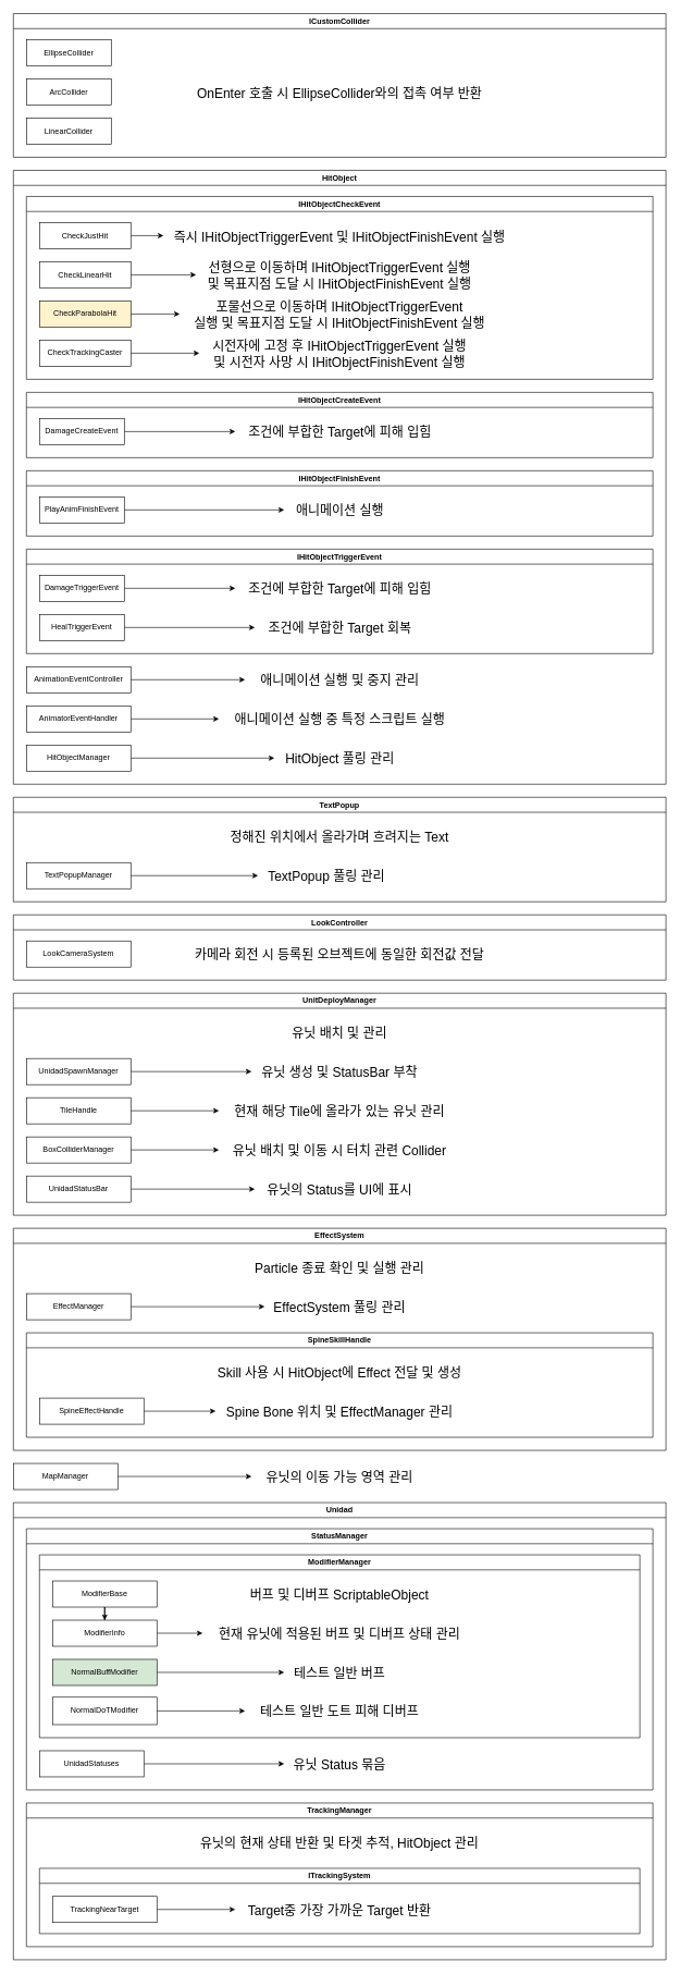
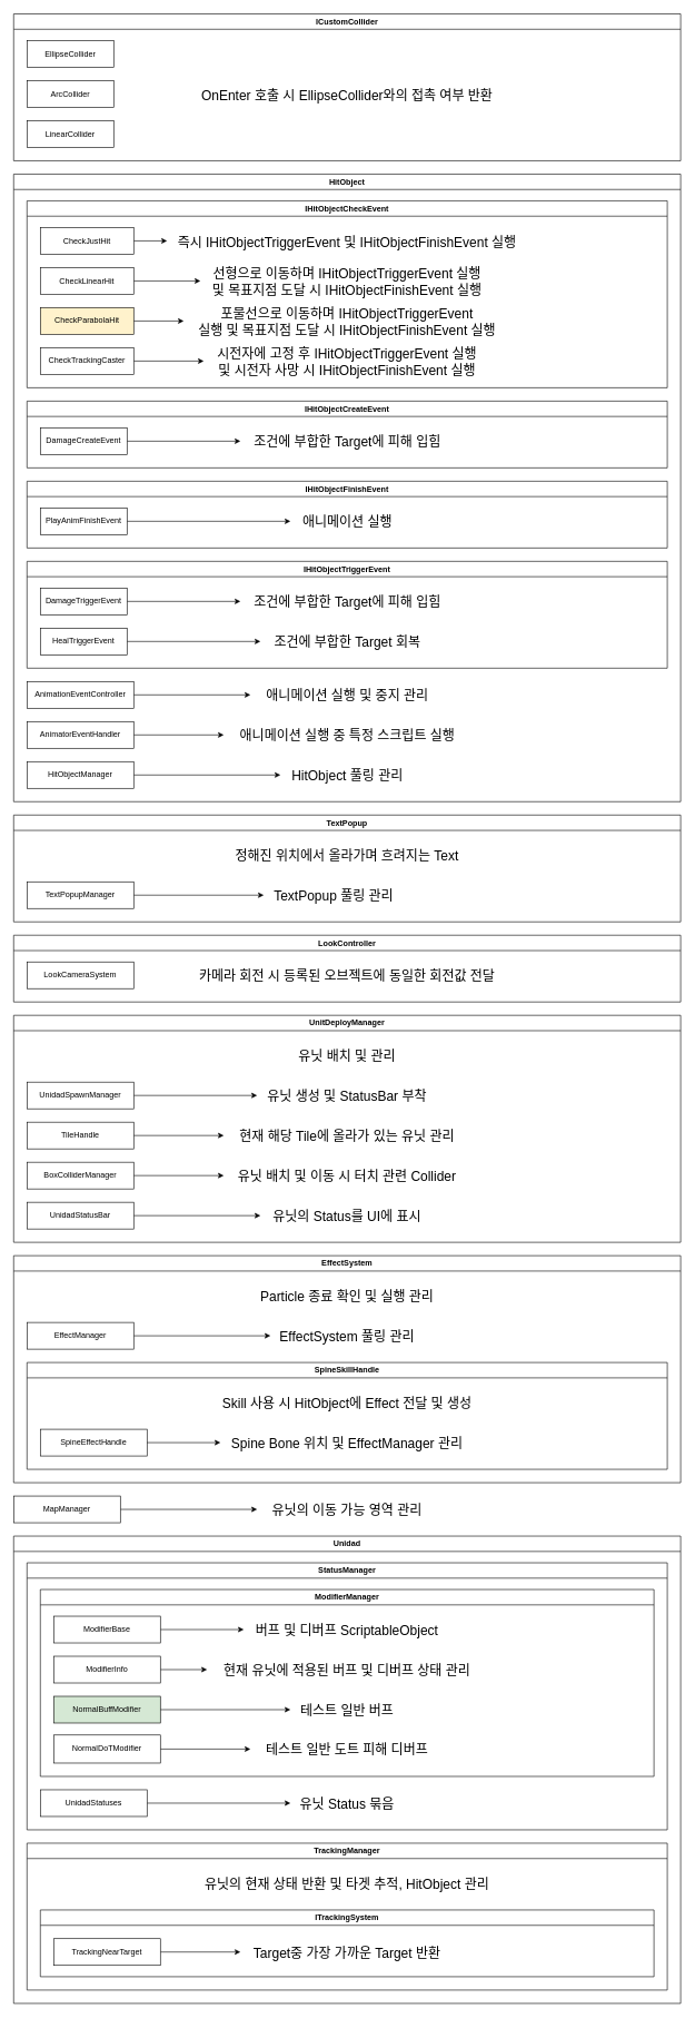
  <mxCell id="0" />
  <mxCell id="1" parent="0" />
  <mxCell id="2" value="ICustomCollider" style="swimlane;whiteSpace=wrap;html=1;" parent="1" vertex="1"><mxGeometry x="20" y="20" width="1000" height="220" as="geometry" /></mxCell>
  <mxCell id="3" value="EllipseCollider" style="rounded=0;whiteSpace=wrap;html=1;" parent="2" vertex="1"><mxGeometry x="20" y="40" width="130" height="40" as="geometry" /></mxCell>
  <mxCell id="4" value="LinearCollider" style="rounded=0;whiteSpace=wrap;html=1;" parent="2" vertex="1"><mxGeometry x="20" y="160" width="130" height="40" as="geometry" /></mxCell>
  <mxCell id="5" value="ArcCollider" style="rounded=0;whiteSpace=wrap;html=1;" parent="2" vertex="1"><mxGeometry x="20" y="100" width="130" height="40" as="geometry" /></mxCell>
  <mxCell id="6" value="OnEnter 호출 시 EllipseCollider와의 접촉 여부 반환" style="text;align=center;verticalAlign=middle;resizable=0;points=[];autosize=1;strokeColor=none;fillColor=none;fontSize=20;" parent="2" vertex="1"><mxGeometry x="260" y="100" width="480" height="40" as="geometry" /></mxCell>
  <mxCell id="7" value="HitObject" style="swimlane;whiteSpace=wrap;html=1;" parent="1" vertex="1"><mxGeometry x="20" y="260" width="1000" height="940" as="geometry" /></mxCell>
  <mxCell id="8" value="IHitObjectCheckEvent" style="swimlane;whiteSpace=wrap;html=1;" parent="7" vertex="1"><mxGeometry x="20" y="40" width="960" height="280" as="geometry" /></mxCell>
  <mxCell id="9" style="edgeStyle=orthogonalEdgeStyle;rounded=0;orthogonalLoop=1;jettySize=auto;html=1;" edge="1" parent="8" source="10" target="17"><mxGeometry relative="1" as="geometry" /></mxCell>
  <mxCell id="10" value="CheckJustHit" style="rounded=0;whiteSpace=wrap;html=1;" parent="8" vertex="1"><mxGeometry x="20" y="40" width="140" height="40" as="geometry" /></mxCell>
  <mxCell id="11" style="edgeStyle=orthogonalEdgeStyle;rounded=0;orthogonalLoop=1;jettySize=auto;html=1;" edge="1" parent="8" source="12" target="18"><mxGeometry relative="1" as="geometry" /></mxCell>
  <mxCell id="12" value="CheckLinearHit" style="rounded=0;whiteSpace=wrap;html=1;" parent="8" vertex="1"><mxGeometry x="20" y="100" width="140" height="40" as="geometry" /></mxCell>
  <mxCell id="13" style="edgeStyle=orthogonalEdgeStyle;rounded=0;orthogonalLoop=1;jettySize=auto;html=1;" edge="1" parent="8" source="14" target="19"><mxGeometry relative="1" as="geometry" /></mxCell>
  <mxCell id="14" value="CheckParabolaHit" style="rounded=0;whiteSpace=wrap;html=1;fillColor=#fff2cc;" parent="8" vertex="1"><mxGeometry x="20" y="160" width="140" height="40" as="geometry" /></mxCell>
  <mxCell id="15" style="edgeStyle=orthogonalEdgeStyle;rounded=0;orthogonalLoop=1;jettySize=auto;html=1;" edge="1" parent="8" source="16" target="20"><mxGeometry relative="1" as="geometry" /></mxCell>
  <mxCell id="16" value="CheckTrackingCaster" style="rounded=0;whiteSpace=wrap;html=1;" parent="8" vertex="1"><mxGeometry x="20" y="220" width="140" height="40" as="geometry" /></mxCell>
  <mxCell id="17" value="즉시 IHitObjectTriggerEvent 및 IHitObjectFinishEvent 실행" style="text;align=center;verticalAlign=middle;resizable=0;points=[];autosize=1;strokeColor=none;fillColor=none;fontSize=20;" parent="8" vertex="1"><mxGeometry x="210" y="40" width="540" height="40" as="geometry" /></mxCell>
  <mxCell id="18" value="선형으로 이동하며 IHitObjectTriggerEvent 실행&#10;및 목표지점 도달 시 IHitObjectFinishEvent 실행" style="text;align=center;verticalAlign=middle;resizable=0;points=[];autosize=1;strokeColor=none;fillColor=none;fontSize=20;" parent="8" vertex="1"><mxGeometry x="260" y="90" width="440" height="60" as="geometry" /></mxCell>
  <mxCell id="19" value="포물선으로 이동하며 IHitObjectTriggerEvent&#10;실행 및 목표지점 도달 시 IHitObjectFinishEvent 실행" style="text;align=center;verticalAlign=middle;resizable=0;points=[];autosize=1;strokeColor=none;fillColor=none;fontSize=20;" parent="8" vertex="1"><mxGeometry x="235" y="150" width="490" height="60" as="geometry" /></mxCell>
  <mxCell id="20" value="시전자에 고정 후 IHitObjectTriggerEvent 실행&#10;및 시전자 사망 시 IHitObjectFinishEvent 실행" style="text;align=center;verticalAlign=middle;resizable=0;points=[];autosize=1;strokeColor=none;fillColor=none;fontSize=20;" parent="8" vertex="1"><mxGeometry x="265" y="210" width="430" height="60" as="geometry" /></mxCell>
  <mxCell id="21" value="IHitObjectCreateEvent" style="swimlane;whiteSpace=wrap;html=1;" parent="7" vertex="1"><mxGeometry x="20" y="340" width="960" height="100" as="geometry" /></mxCell>
  <mxCell id="22" style="edgeStyle=orthogonalEdgeStyle;rounded=0;orthogonalLoop=1;jettySize=auto;html=1;" edge="1" parent="21" source="23" target="24"><mxGeometry relative="1" as="geometry" /></mxCell>
  <mxCell id="23" value="DamageCreateEvent" style="rounded=0;whiteSpace=wrap;html=1;" parent="21" vertex="1"><mxGeometry x="20" y="40" width="130" height="40" as="geometry" /></mxCell>
  <mxCell id="24" value="&lt;span style=&quot;font-size: 20px;&quot;&gt;조건에 부합한 Target에 피해 입힘&lt;/span&gt;" style="text;html=1;align=center;verticalAlign=middle;resizable=0;points=[];autosize=1;strokeColor=none;fillColor=none;" parent="21" vertex="1"><mxGeometry x="320" y="40" width="320" height="40" as="geometry" /></mxCell>
  <mxCell id="25" value="IHitObjectFinishEvent" style="swimlane;whiteSpace=wrap;html=1;" parent="7" vertex="1"><mxGeometry x="20" y="460" width="960" height="100" as="geometry" /></mxCell>
  <mxCell id="26" style="edgeStyle=orthogonalEdgeStyle;rounded=0;orthogonalLoop=1;jettySize=auto;html=1;" edge="1" parent="25" source="27" target="28"><mxGeometry relative="1" as="geometry" /></mxCell>
  <mxCell id="27" value="PlayAnimFinishEvent" style="rounded=0;whiteSpace=wrap;html=1;" parent="25" vertex="1"><mxGeometry x="20" y="40" width="130" height="40" as="geometry" /></mxCell>
  <mxCell id="28" value="&lt;span style=&quot;font-size: 20px;&quot;&gt;애니메이션 실행&lt;/span&gt;" style="text;html=1;align=center;verticalAlign=middle;resizable=0;points=[];autosize=1;strokeColor=none;fillColor=none;" parent="25" vertex="1"><mxGeometry x="395" y="40" width="170" height="40" as="geometry" /></mxCell>
  <mxCell id="29" value="IHitObjectTriggerEvent" style="swimlane;whiteSpace=wrap;html=1;" parent="7" vertex="1"><mxGeometry x="20" y="580" width="960" height="160" as="geometry" /></mxCell>
  <mxCell id="30" style="edgeStyle=orthogonalEdgeStyle;rounded=0;orthogonalLoop=1;jettySize=auto;html=1;" edge="1" parent="29" source="31" target="34"><mxGeometry relative="1" as="geometry" /></mxCell>
  <mxCell id="31" value="DamageTriggerEvent" style="rounded=0;whiteSpace=wrap;html=1;" parent="29" vertex="1"><mxGeometry x="20" y="40" width="130" height="40" as="geometry" /></mxCell>
  <mxCell id="32" style="edgeStyle=orthogonalEdgeStyle;rounded=0;orthogonalLoop=1;jettySize=auto;html=1;" edge="1" parent="29" source="33" target="35"><mxGeometry relative="1" as="geometry" /></mxCell>
  <mxCell id="33" value="HealTriggerEvent" style="rounded=0;whiteSpace=wrap;html=1;" parent="29" vertex="1"><mxGeometry x="20" y="100" width="130" height="40" as="geometry" /></mxCell>
  <mxCell id="34" value="&lt;span style=&quot;font-size: 20px;&quot;&gt;조건에 부합한 Target에 피해 입힘&lt;/span&gt;" style="text;html=1;align=center;verticalAlign=middle;resizable=0;points=[];autosize=1;strokeColor=none;fillColor=none;" parent="29" vertex="1"><mxGeometry x="320" y="40" width="320" height="40" as="geometry" /></mxCell>
  <mxCell id="35" value="&lt;span style=&quot;font-size: 20px;&quot;&gt;조건에 부합한 Target 회복&lt;/span&gt;" style="text;html=1;align=center;verticalAlign=middle;resizable=0;points=[];autosize=1;strokeColor=none;fillColor=none;" parent="29" vertex="1"><mxGeometry x="350" y="100" width="260" height="40" as="geometry" /></mxCell>
  <mxCell id="36" style="edgeStyle=orthogonalEdgeStyle;rounded=0;orthogonalLoop=1;jettySize=auto;html=1;" edge="1" parent="7" source="37" target="42"><mxGeometry relative="1" as="geometry" /></mxCell>
  <mxCell id="37" value="AnimationEventController" style="rounded=0;whiteSpace=wrap;html=1;" parent="7" vertex="1"><mxGeometry x="20" y="760" width="160" height="40" as="geometry" /></mxCell>
  <mxCell id="38" style="edgeStyle=orthogonalEdgeStyle;rounded=0;orthogonalLoop=1;jettySize=auto;html=1;" edge="1" parent="7" source="39" target="43"><mxGeometry relative="1" as="geometry" /></mxCell>
  <mxCell id="39" value="AnimatorEventHandler" style="rounded=0;whiteSpace=wrap;html=1;" parent="7" vertex="1"><mxGeometry x="20" y="820" width="160" height="40" as="geometry" /></mxCell>
  <mxCell id="40" style="edgeStyle=orthogonalEdgeStyle;rounded=0;orthogonalLoop=1;jettySize=auto;html=1;" edge="1" parent="7" source="41" target="44"><mxGeometry relative="1" as="geometry" /></mxCell>
  <mxCell id="41" value="HitObjectManager" style="rounded=0;whiteSpace=wrap;html=1;" parent="7" vertex="1"><mxGeometry x="20" y="880" width="160" height="40" as="geometry" /></mxCell>
  <mxCell id="42" value="&lt;span style=&quot;font-size: 20px;&quot;&gt;애니메이션 실행 및 중지 관리&lt;/span&gt;" style="text;html=1;align=center;verticalAlign=middle;resizable=0;points=[];autosize=1;strokeColor=none;fillColor=none;" parent="7" vertex="1"><mxGeometry x="355" y="760" width="290" height="40" as="geometry" /></mxCell>
  <mxCell id="43" value="&lt;span style=&quot;font-size: 20px;&quot;&gt;애니메이션 실행 중 특정 스크립트 실행&lt;/span&gt;" style="text;html=1;align=center;verticalAlign=middle;resizable=0;points=[];autosize=1;strokeColor=none;fillColor=none;" parent="7" vertex="1"><mxGeometry x="315" y="820" width="370" height="40" as="geometry" /></mxCell>
  <mxCell id="44" value="&lt;span style=&quot;font-size: 20px;&quot;&gt;HitObject 풀링 관리&lt;/span&gt;" style="text;html=1;align=center;verticalAlign=middle;resizable=0;points=[];autosize=1;strokeColor=none;fillColor=none;" parent="7" vertex="1"><mxGeometry x="400" y="880" width="200" height="40" as="geometry" /></mxCell>
  <mxCell id="45" value="TextPopup" style="swimlane;whiteSpace=wrap;html=1;" vertex="1" parent="1"><mxGeometry x="20" y="1220" width="1000" height="160" as="geometry" /></mxCell>
  <mxCell id="46" style="edgeStyle=orthogonalEdgeStyle;rounded=0;orthogonalLoop=1;jettySize=auto;html=1;" edge="1" parent="45" source="47" target="49"><mxGeometry relative="1" as="geometry" /></mxCell>
  <mxCell id="47" value="TextPopupManager" style="rounded=0;whiteSpace=wrap;html=1;" vertex="1" parent="45"><mxGeometry x="20" y="100" width="160" height="40" as="geometry" /></mxCell>
  <mxCell id="48" value="정해진 위치에서 올라가며 흐려지는 Text" style="text;align=center;verticalAlign=middle;resizable=0;points=[];autosize=1;strokeColor=none;fillColor=none;fontSize=20;" vertex="1" parent="45"><mxGeometry x="310" y="40" width="380" height="40" as="geometry" /></mxCell>
  <mxCell id="49" value="TextPopup 풀링 관리" style="text;align=center;verticalAlign=middle;resizable=0;points=[];autosize=1;strokeColor=none;fillColor=none;fontSize=20;" vertex="1" parent="45"><mxGeometry x="375" y="100" width="210" height="40" as="geometry" /></mxCell>
  <mxCell id="50" style="edgeStyle=orthogonalEdgeStyle;rounded=0;orthogonalLoop=1;jettySize=auto;html=1;" edge="1" parent="1" source="51" target="103"><mxGeometry relative="1" as="geometry" /></mxCell>
  <mxCell id="51" value="MapManager" style="rounded=0;whiteSpace=wrap;html=1;" vertex="1" parent="1"><mxGeometry x="20" y="2240" width="160" height="40" as="geometry" /></mxCell>
  <mxCell id="52" value="LookController" style="swimlane;whiteSpace=wrap;html=1;" vertex="1" parent="1"><mxGeometry x="20" y="1400" width="1000" height="100" as="geometry" /></mxCell>
  <mxCell id="53" value="LookCameraSystem" style="rounded=0;whiteSpace=wrap;html=1;" vertex="1" parent="52"><mxGeometry x="20" y="40" width="160" height="40" as="geometry" /></mxCell>
  <mxCell id="54" value="카메라 회전 시 등록된 오브젝트에 동일한 회전값 전달" style="text;align=center;verticalAlign=middle;resizable=0;points=[];autosize=1;strokeColor=none;fillColor=none;fontSize=20;" vertex="1" parent="52"><mxGeometry x="250" y="40" width="500" height="40" as="geometry" /></mxCell>
  <mxCell id="55" value="UnitDeployManager" style="swimlane;whiteSpace=wrap;html=1;" vertex="1" parent="1"><mxGeometry x="20" y="1520" width="1000" height="340" as="geometry" /></mxCell>
  <mxCell id="56" style="edgeStyle=orthogonalEdgeStyle;rounded=0;orthogonalLoop=1;jettySize=auto;html=1;" edge="1" parent="55" source="57" target="60"><mxGeometry relative="1" as="geometry" /></mxCell>
  <mxCell id="57" value="UnidadSpawnManager" style="rounded=0;whiteSpace=wrap;html=1;" vertex="1" parent="55"><mxGeometry x="20" y="100" width="160" height="40" as="geometry" /></mxCell>
  <mxCell id="58" style="edgeStyle=orthogonalEdgeStyle;rounded=0;orthogonalLoop=1;jettySize=auto;html=1;" edge="1" parent="55" source="59" target="61"><mxGeometry relative="1" as="geometry" /></mxCell>
  <mxCell id="59" value="TileHandle" style="rounded=0;whiteSpace=wrap;html=1;" vertex="1" parent="55"><mxGeometry x="20" y="160" width="160" height="40" as="geometry" /></mxCell>
  <mxCell id="60" value="유닛 생성 및 StatusBar 부착" style="text;align=center;verticalAlign=middle;resizable=0;points=[];autosize=1;strokeColor=none;fillColor=none;fontSize=20;" vertex="1" parent="55"><mxGeometry x="365" y="100" width="270" height="40" as="geometry" /></mxCell>
  <mxCell id="61" value="현재 해당 Tile에 올라가 있는 유닛 관리" style="text;align=center;verticalAlign=middle;resizable=0;points=[];autosize=1;strokeColor=none;fillColor=none;fontSize=20;" vertex="1" parent="55"><mxGeometry x="315" y="160" width="370" height="40" as="geometry" /></mxCell>
  <mxCell id="62" value="유닛 배치 및 관리" style="text;align=center;verticalAlign=middle;resizable=0;points=[];autosize=1;strokeColor=none;fillColor=none;fontSize=20;" vertex="1" parent="55"><mxGeometry x="410" y="40" width="180" height="40" as="geometry" /></mxCell>
  <mxCell id="63" style="edgeStyle=orthogonalEdgeStyle;rounded=0;orthogonalLoop=1;jettySize=auto;html=1;" edge="1" parent="55" source="64" target="67"><mxGeometry relative="1" as="geometry" /></mxCell>
  <mxCell id="64" value="BoxColliderManager" style="rounded=0;whiteSpace=wrap;html=1;" vertex="1" parent="55"><mxGeometry x="20" y="220" width="160" height="40" as="geometry" /></mxCell>
  <mxCell id="65" style="edgeStyle=orthogonalEdgeStyle;rounded=0;orthogonalLoop=1;jettySize=auto;html=1;" edge="1" parent="55" source="66" target="68"><mxGeometry relative="1" as="geometry" /></mxCell>
  <mxCell id="66" value="UnidadStatusBar" style="rounded=0;whiteSpace=wrap;html=1;" vertex="1" parent="55"><mxGeometry x="20" y="280" width="160" height="40" as="geometry" /></mxCell>
  <mxCell id="67" value="유닛 배치 및 이동 시 터치 관련 Collider" style="text;align=center;verticalAlign=middle;resizable=0;points=[];autosize=1;strokeColor=none;fillColor=none;fontSize=20;" vertex="1" parent="55"><mxGeometry x="315" y="220" width="370" height="40" as="geometry" /></mxCell>
  <mxCell id="68" value="유닛의 Status를 UI에 표시" style="text;align=center;verticalAlign=middle;resizable=0;points=[];autosize=1;strokeColor=none;fillColor=none;fontSize=20;" vertex="1" parent="55"><mxGeometry x="370" y="280" width="260" height="40" as="geometry" /></mxCell>
  <mxCell id="69" value="EffectSystem" style="swimlane;whiteSpace=wrap;html=1;" vertex="1" parent="1"><mxGeometry x="20" y="1880" width="1000" height="340" as="geometry" /></mxCell>
  <mxCell id="70" style="edgeStyle=orthogonalEdgeStyle;rounded=0;orthogonalLoop=1;jettySize=auto;html=1;" edge="1" parent="69" source="71" target="72"><mxGeometry relative="1" as="geometry" /></mxCell>
  <mxCell id="71" value="EffectManager" style="rounded=0;whiteSpace=wrap;html=1;" vertex="1" parent="69"><mxGeometry x="20" y="100" width="160" height="40" as="geometry" /></mxCell>
  <mxCell id="72" value="EffectSystem 풀링 관리" style="text;align=center;verticalAlign=middle;resizable=0;points=[];autosize=1;strokeColor=none;fillColor=none;fontSize=20;" vertex="1" parent="69"><mxGeometry x="385" y="100" width="230" height="40" as="geometry" /></mxCell>
  <mxCell id="73" value="Particle 종료 확인 및 실행 관리" style="text;align=center;verticalAlign=middle;resizable=0;points=[];autosize=1;strokeColor=none;fillColor=none;fontSize=20;" vertex="1" parent="69"><mxGeometry x="350" y="40" width="300" height="40" as="geometry" /></mxCell>
  <mxCell id="74" value="SpineSkillHandle" style="swimlane;whiteSpace=wrap;html=1;" vertex="1" parent="69"><mxGeometry x="20" y="160" width="960" height="160" as="geometry" /></mxCell>
  <mxCell id="75" value="Skill 사용 시 HitObject에 Effect 전달 및 생성" style="text;align=center;verticalAlign=middle;resizable=0;points=[];autosize=1;strokeColor=none;fillColor=none;fontSize=20;" vertex="1" parent="74"><mxGeometry x="275" y="40" width="410" height="40" as="geometry" /></mxCell>
  <mxCell id="76" value="SpineEffectHandle" style="rounded=0;whiteSpace=wrap;html=1;" vertex="1" parent="74"><mxGeometry x="20" y="100" width="160" height="40" as="geometry" /></mxCell>
  <mxCell id="77" style="edgeStyle=orthogonalEdgeStyle;rounded=0;orthogonalLoop=1;jettySize=auto;html=1;" edge="1" parent="74" source="76" target="78"><mxGeometry relative="1" as="geometry" /></mxCell>
  <mxCell id="78" value="Spine Bone 위치 및 EffectManager 관리" style="text;align=center;verticalAlign=middle;resizable=0;points=[];autosize=1;strokeColor=none;fillColor=none;fontSize=20;" vertex="1" parent="74"><mxGeometry x="290" y="100" width="380" height="40" as="geometry" /></mxCell>
  <mxCell id="79" value="Unidad" style="swimlane;whiteSpace=wrap;html=1;" vertex="1" parent="1"><mxGeometry x="20" y="2300" width="1000" height="700" as="geometry" /></mxCell>
  <mxCell id="80" value="StatusManager" style="swimlane;whiteSpace=wrap;html=1;" vertex="1" parent="79"><mxGeometry x="20" y="40" width="960" height="400" as="geometry" /></mxCell>
  <mxCell id="81" value="ModifierManager" style="swimlane;whiteSpace=wrap;html=1;" vertex="1" parent="80"><mxGeometry x="20" y="40" width="920" height="280" as="geometry" /></mxCell>
- <mxCell id="82" style="edgeStyle=orthogonalEdgeStyle;rounded=0;orthogonalLoop=1;jettySize=auto;html=1;" edge="1" parent="81" source="83" target="85"><mxGeometry relative="1" as="geometry" /></mxCell>
+ <mxCell id="82" style="edgeStyle=orthogonalEdgeStyle;rounded=0;orthogonalLoop=1;jettySize=auto;html=1;" edge="1" parent="81" source="83" target="90"><mxGeometry relative="1" as="geometry" /></mxCell>
  <mxCell id="83" value="ModifierBase" style="rounded=0;whiteSpace=wrap;html=1;" vertex="1" parent="81"><mxGeometry x="20" y="40" width="160" height="40" as="geometry" /></mxCell>
  <mxCell id="84" style="edgeStyle=orthogonalEdgeStyle;rounded=0;orthogonalLoop=1;jettySize=auto;html=1;" edge="1" parent="81" source="85" target="91"><mxGeometry relative="1" as="geometry" /></mxCell>
  <mxCell id="85" value="ModifierInfo" style="rounded=0;whiteSpace=wrap;html=1;" vertex="1" parent="81"><mxGeometry x="20" y="100" width="160" height="40" as="geometry" /></mxCell>
  <mxCell id="86" style="edgeStyle=orthogonalEdgeStyle;rounded=0;orthogonalLoop=1;jettySize=auto;html=1;" edge="1" parent="81" source="87" target="92"><mxGeometry relative="1" as="geometry" /></mxCell>
  <mxCell id="87" value="NormalBuffModifier" style="rounded=0;whiteSpace=wrap;html=1;fillColor=#d5e8d4;" vertex="1" parent="81"><mxGeometry x="20" y="160" width="160" height="40" as="geometry" /></mxCell>
  <mxCell id="88" style="edgeStyle=orthogonalEdgeStyle;rounded=0;orthogonalLoop=1;jettySize=auto;html=1;" edge="1" parent="81" source="89" target="93"><mxGeometry relative="1" as="geometry" /></mxCell>
  <mxCell id="89" value="NormalDoTModifier" style="rounded=0;whiteSpace=wrap;html=1;" vertex="1" parent="81"><mxGeometry x="20" y="218" width="160" height="42" as="geometry" /></mxCell>
  <mxCell id="90" value="버프 및 디버프 ScriptableObject" style="text;align=center;verticalAlign=middle;resizable=0;points=[];autosize=1;strokeColor=none;fillColor=none;fontSize=20;" vertex="1" parent="81"><mxGeometry x="305" y="40" width="310" height="40" as="geometry" /></mxCell>
  <mxCell id="91" value="현재 유닛에 적용된 버프 및 디버프 상태 관리" style="text;align=center;verticalAlign=middle;resizable=0;points=[];autosize=1;strokeColor=none;fillColor=none;fontSize=20;" vertex="1" parent="81"><mxGeometry x="250" y="100" width="420" height="40" as="geometry" /></mxCell>
  <mxCell id="92" value="테스트 일반 버프" style="text;align=center;verticalAlign=middle;resizable=0;points=[];autosize=1;strokeColor=none;fillColor=none;fontSize=20;" vertex="1" parent="81"><mxGeometry x="375" y="160" width="170" height="40" as="geometry" /></mxCell>
  <mxCell id="93" value="테스트 일반 도트 피해 디버프" style="text;align=center;verticalAlign=middle;resizable=0;points=[];autosize=1;strokeColor=none;fillColor=none;fontSize=20;" vertex="1" parent="81"><mxGeometry x="315" y="219" width="290" height="40" as="geometry" /></mxCell>
  <mxCell id="94" style="edgeStyle=orthogonalEdgeStyle;rounded=0;orthogonalLoop=1;jettySize=auto;html=1;" edge="1" parent="80" source="95" target="96"><mxGeometry relative="1" as="geometry" /></mxCell>
  <mxCell id="95" value="UnidadStatuses" style="rounded=0;whiteSpace=wrap;html=1;" vertex="1" parent="80"><mxGeometry x="20" y="340" width="160" height="40" as="geometry" /></mxCell>
  <mxCell id="96" value="유닛 Status 묶음" style="text;align=center;verticalAlign=middle;resizable=0;points=[];autosize=1;strokeColor=none;fillColor=none;fontSize=20;" vertex="1" parent="80"><mxGeometry x="395" y="340" width="170" height="40" as="geometry" /></mxCell>
  <mxCell id="97" value="TrackingManager" style="swimlane;whiteSpace=wrap;html=1;" vertex="1" parent="79"><mxGeometry x="20" y="460" width="960" height="220" as="geometry" /></mxCell>
  <mxCell id="98" value="유닛의 현재 상태 반환 및 타겟 추적, HitObject 관리" style="text;align=center;verticalAlign=middle;resizable=0;points=[];autosize=1;strokeColor=none;fillColor=none;fontSize=20;" vertex="1" parent="97"><mxGeometry x="240" y="40" width="480" height="40" as="geometry" /></mxCell>
  <mxCell id="99" value="ITrackingSystem" style="swimlane;whiteSpace=wrap;html=1;" vertex="1" parent="97"><mxGeometry x="20" y="100" width="920" height="100" as="geometry" /></mxCell>
  <mxCell id="100" style="edgeStyle=orthogonalEdgeStyle;rounded=0;orthogonalLoop=1;jettySize=auto;html=1;" edge="1" parent="99" source="101" target="102"><mxGeometry relative="1" as="geometry" /></mxCell>
  <mxCell id="101" value="TrackingNearTarget" style="rounded=0;whiteSpace=wrap;html=1;" vertex="1" parent="99"><mxGeometry x="20" y="43" width="160" height="40" as="geometry" /></mxCell>
  <mxCell id="102" value="Target중 가장 가까운 Target 반환" style="text;align=center;verticalAlign=middle;resizable=0;points=[];autosize=1;strokeColor=none;fillColor=none;fontSize=20;" vertex="1" parent="99"><mxGeometry x="300" y="43" width="320" height="40" as="geometry" /></mxCell>
  <mxCell id="103" value="유닛의 이동 가능 영역 관리" style="text;align=center;verticalAlign=middle;resizable=0;points=[];autosize=1;strokeColor=none;fillColor=none;fontSize=20;" vertex="1" parent="1"><mxGeometry x="385" y="2240" width="270" height="40" as="geometry" /></mxCell>
